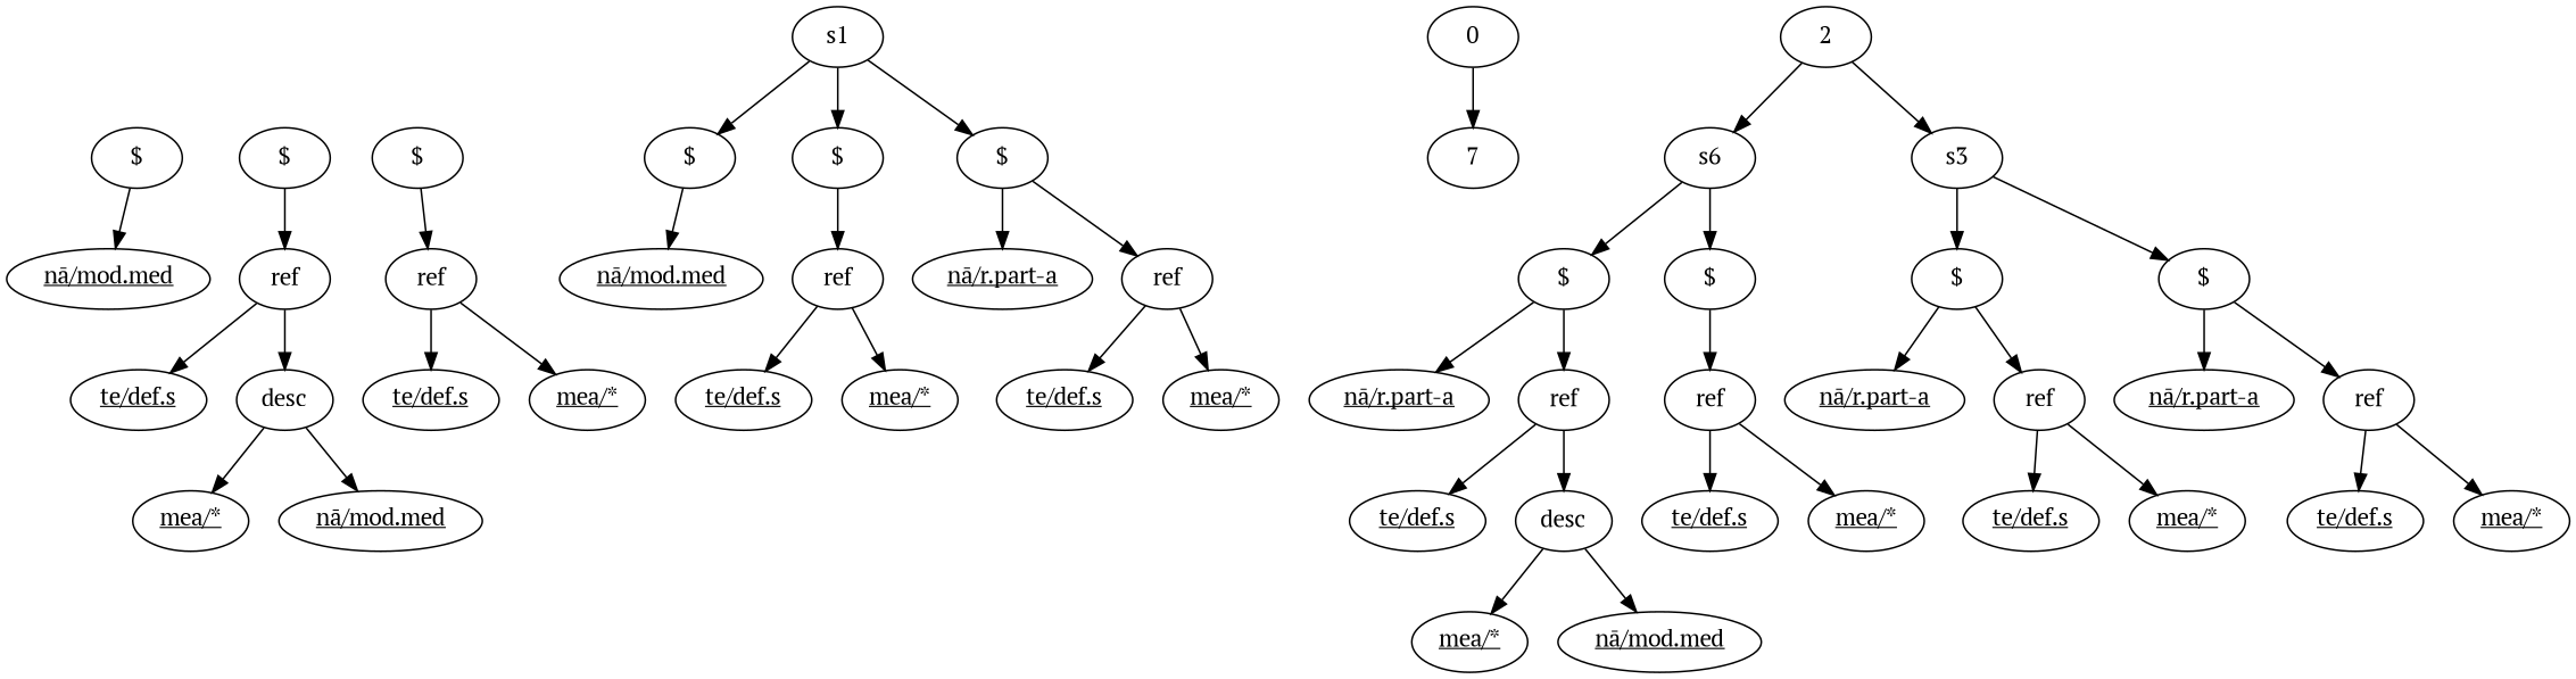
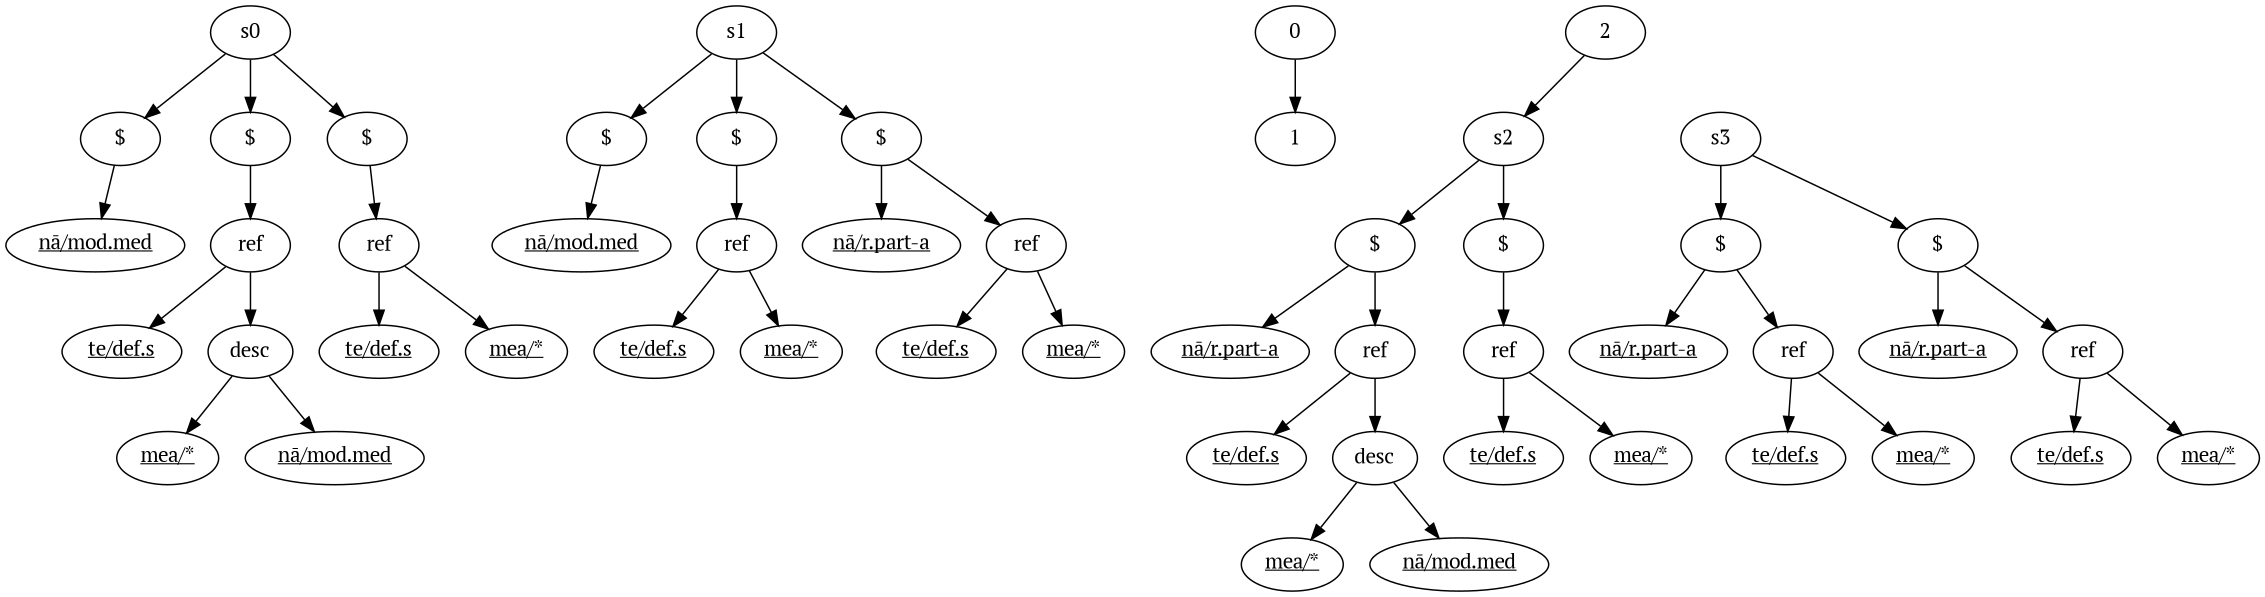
  digraph {
    fontname="PT Serif"
    node [fontname="PT Serif"]
    edge [fontname="PT Serif"]
    n1 [label="$"]
    n2 [label=<<u>nā/mod.med</u>>]
+   s0
    n4 [label="$"]
    n5 [label="$"]
    n6 [label=ref]
    n7 [label=ref]
    n8 [label=<<u>te/def.s</u>>]
    n9 [label=desc]
    n10 [label=<<u>te/def.s</u>>]
    n11 [label=<<u>mea/*</u>>]
    n12 [label="$"]
    s1
    n14 [label="$"]
    n15 [label="$"]
    n16 [label=<<u>nā/mod.med</u>>]
    n17 [label=ref]
    n18 [label=<<u>nā/r.part-a</u>>]
    n19 [label=ref]
    n20 [label=<<u>te/def.s</u>>]
    n21 [label=<<u>mea/*</u>>]
    n22 [label=<<u>te/def.s</u>>]
    n23 [label=<<u>mea/*</u>>]
    0
-   1 [label=7]
+   1
    2
-   s2 [label=s6]
+   s2
    s3
    n29 [label="$"]
    n30 [label=<<u>nā/r.part-a</u>>]
    n31 [label=ref]
    n32 [label="$"]
    n33 [label=ref]
    n34 [label=<<u>te/def.s</u>>]
    n35 [label=desc]
    n36 [label=<<u>te/def.s</u>>]
    n37 [label=<<u>mea/*</u>>]
    n38 [label="$"]
    n39 [label="$"]
    n40 [label=<<u>nā/r.part-a</u>>]
    n41 [label=ref]
    n42 [label=<<u>nā/r.part-a</u>>]
    n43 [label=ref]
    n44 [label=<<u>te/def.s</u>>]
    n45 [label=<<u>mea/*</u>>]
    n46 [label=<<u>te/def.s</u>>]
    n47 [label=<<u>mea/*</u>>]
    n48 [label=<<u>mea/*</u>>]
    n49 [label=<<u>nā/mod.med</u>>]
    n50 [label=<<u>mea/*</u>>]
    n51 [label=<<u>nā/mod.med</u>>]
    n1 -> n2
+   s0 -> n1
+   s0 -> n4
+   s0 -> n5
    n4 -> n6
    n5 -> n7
    n6 -> n8
    n6 -> n9
    n7 -> n10
    n7 -> n11
    n9 -> n48
    n9 -> n49
    n12 -> n16
    s1 -> n12
    s1 -> n14
    s1 -> n15
    n14 -> n17
    n15 -> n18
    n15 -> n19
    n17 -> n20
    n17 -> n21
    n19 -> n22
    n19 -> n23
    0 -> 1
    2 -> s2
-   2 -> s3
    s2 -> n29
    s2 -> n32
    s3 -> n38
    s3 -> n39
    n29 -> n30
    n29 -> n31
    n31 -> n34
    n31 -> n35
    n32 -> n33
    n33 -> n36
    n33 -> n37
    n35 -> n50
    n35 -> n51
    n38 -> n40
    n38 -> n41
    n39 -> n42
    n39 -> n43
    n41 -> n44
    n41 -> n45
    n43 -> n46
    n43 -> n47
  }
